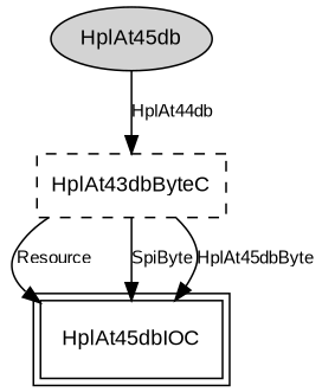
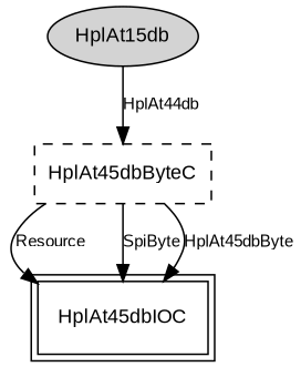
  digraph {
    fontname="Liberation Sans"
    node [fontname="Liberation Sans" fontsize=12 shape=box]
    edge [fontname="Liberation Sans" fontsize=10]
-   n1 [label=HplAt45db shape=ellipse style=filled]
-   n2 [label=HplAt43dbByteC style=dashed]
+   n1 [label=HplAt15db shape=ellipse style=filled]
+   n2 [label=HplAt45dbByteC style=dashed]
    HplAt45dbIOC [peripheries=2]
    n1 -> n2 [label=HplAt44db]
    n2 -> HplAt45dbIOC [label=Resource]
    n2 -> HplAt45dbIOC [label=SpiByte]
    n2 -> HplAt45dbIOC [label=HplAt45dbByte]
  }
